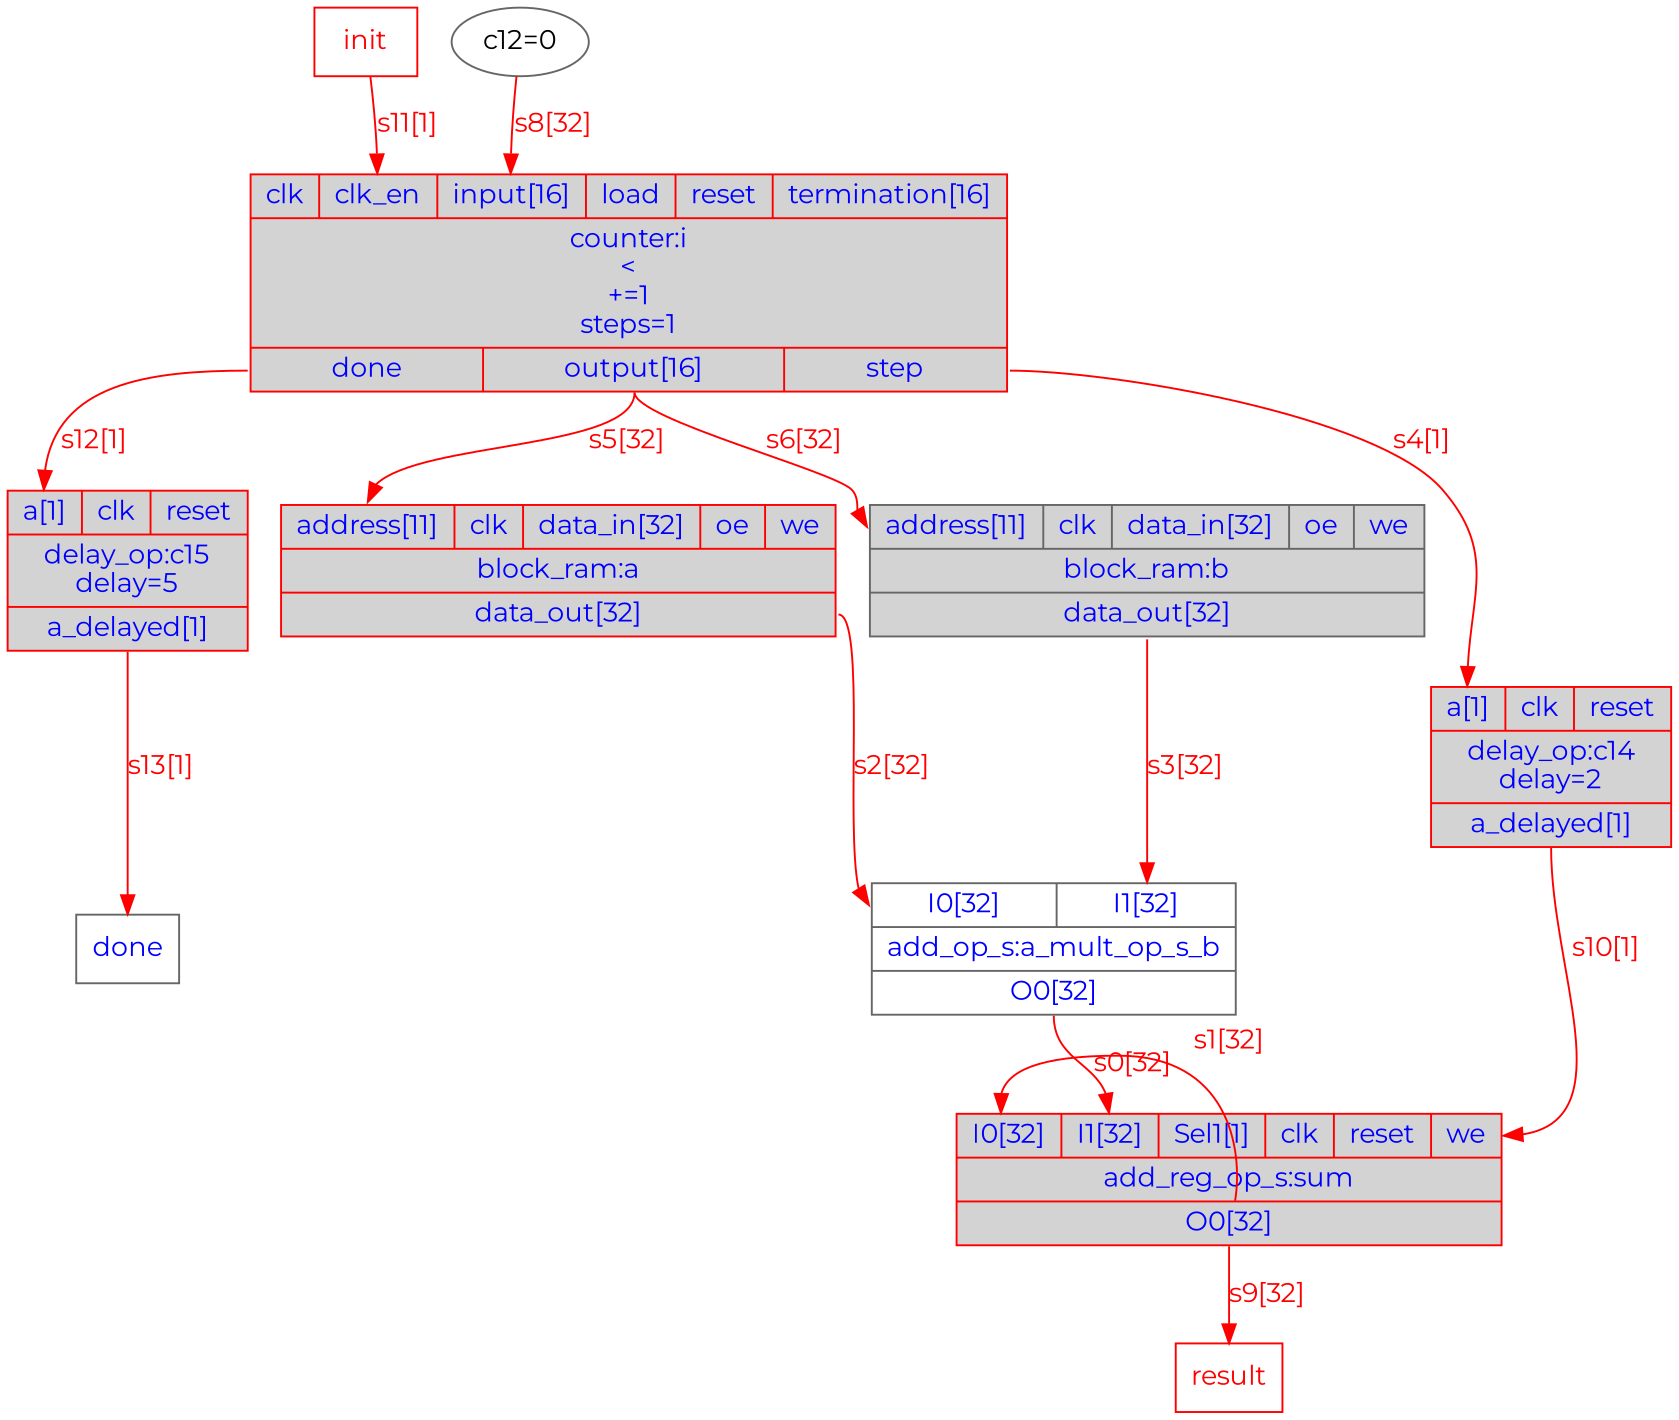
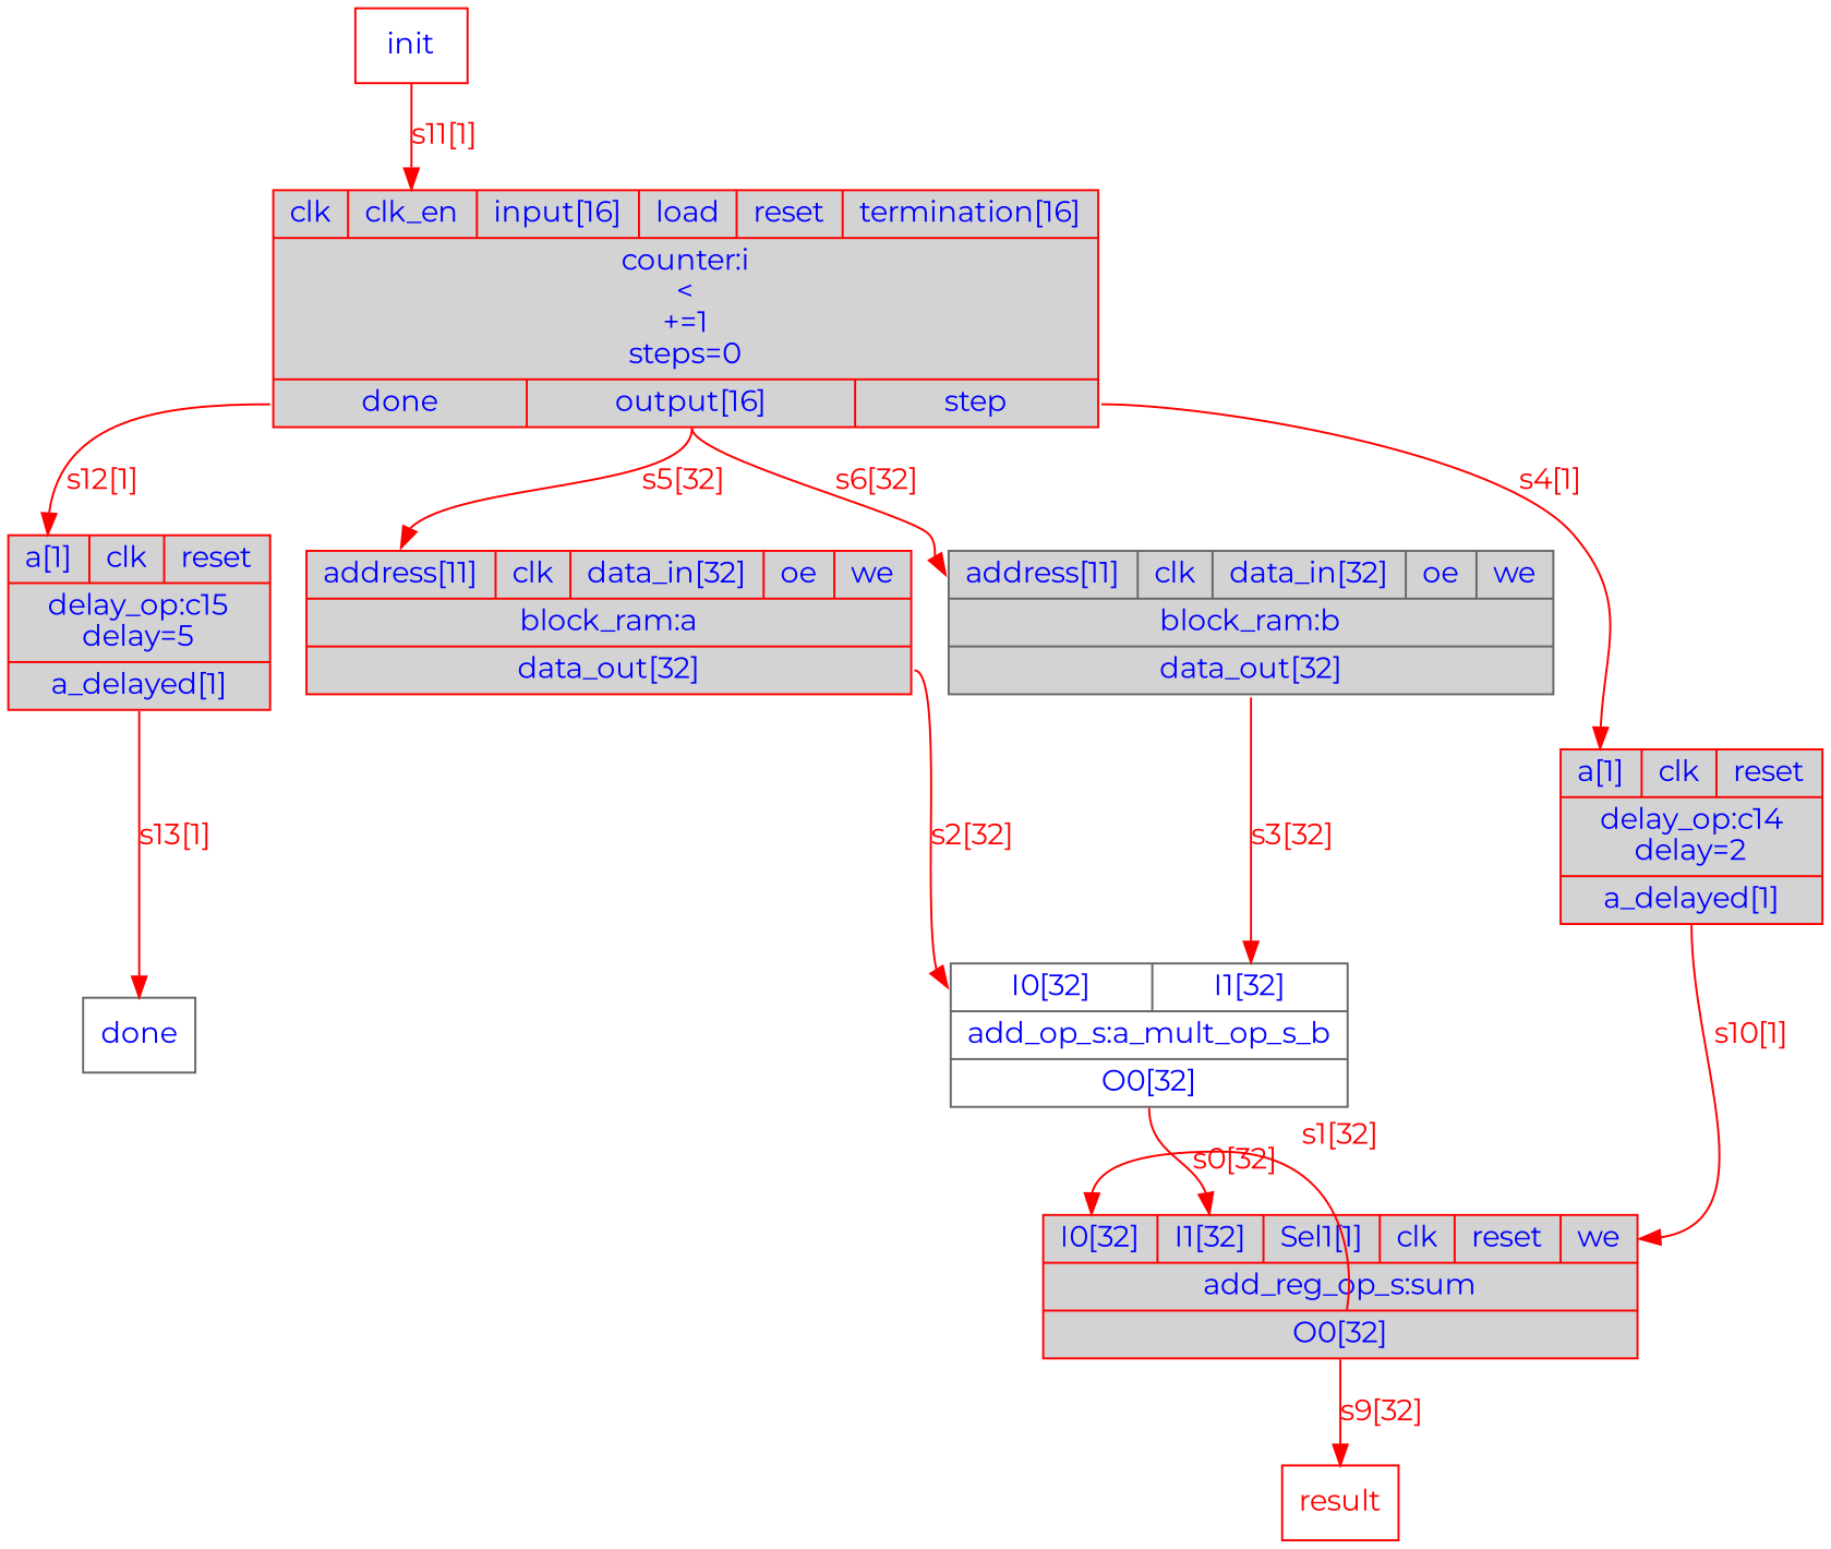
  digraph {
    fontname=Montserrat
    node [color=red fillcolor=lightgray fontcolor=blue fontname=Montserrat shape=record style=filled]
    edge [color=red fontcolor=red fontname=Montserrat headport=address tailport=O0]
-   n1 [label="{{<clk>clk|<clk_en>clk_en|<input>input[16]|<load>load|<reset>reset|<termination>termination[16]}|counter:i\n\<\n+=1\nsteps=1|{<done>done|<output>output[16]|<step>step}}"]
+   n1 [label="{{<clk>clk|<clk_en>clk_en|<input>input[16]|<load>load|<reset>reset|<termination>termination[16]}|counter:i\n\<\n+=1\nsteps=0|{<done>done|<output>output[16]|<step>step}}"]
    n2 [label="{{<address>address[11]|<clk>clk|<data_in>data_in[32]|<oe>oe|<we>we}|block_ram:a|{<data_out>data_out[32]}}"]
    n3 [color=gray40 label="{{<address>address[11]|<clk>clk|<data_in>data_in[32]|<oe>oe|<we>we}|block_ram:b|{<data_out>data_out[32]}}"]
    n4 [label="{{<a>a[1]|<clk>clk|<reset>reset}|delay_op:c14\ndelay=2|{<a_delayed>a_delayed[1]}}"]
    n5 [label="{{<a>a[1]|<clk>clk|<reset>reset}|delay_op:c15\ndelay=5|{<a_delayed>a_delayed[1]}}"]
    n6 [color=gray40 label="{{<I0>I0[32]|<I1>I1[32]}|add_op_s:a_mult_op_s_b|{<O0>O0[32]}}" fillcolor="" style=""]
    n7 [label="{{<I0>I0[32]|<I1>I1[32]|<Sel1>Sel1[1]|<clk>clk|<reset>reset|<we>we}|add_reg_op_s:sum|{<O0>O0[32]}}"]
    n8 [color=gray40 label=done shape=msquare fillcolor="" style=""]
    n9 [fontcolor=red label=result shape=msquare fillcolor="" style=""]
-   n10 [fontcolor=red label=init shape=msquare fillcolor="" style=""]
-   n11 [color=gray40 fontcolor=b label="c12=0" fillcolor="" shape="" style=""]
+   n10 [label=init shape=msquare fillcolor="" style=""]
    n1 -> n2 [label="s5[32]" tailport=output]
    n1 -> n3 [label="s6[32]" tailport=output]
    n1 -> n4 [headport=a label="s4[1]" tailport=step]
    n1 -> n5 [headport=a label="s12[1]" tailport=done]
    n2 -> n6 [headport=I0 label="s2[32]" tailport=data_out]
    n3 -> n6 [headport=I1 label="s3[32]" tailport=data_out]
    n4 -> n7 [headport=we label="s10[1]" tailport=a_delayed]
    n5 -> n8 [headport=in label="s13[1]" tailport=a_delayed]
    n6 -> n7 [headport=I1 label="s0[32]"]
    n7 -> n7 [headport=I0 label="s1[32]"]
    n7 -> n9 [headport=in label="s9[32]"]
    n10 -> n1 [headport=clk_en label="s11[1]" tailport=out]
-   n11 -> n1 [headport=input label="s8[32]" tailport=out]
  }
